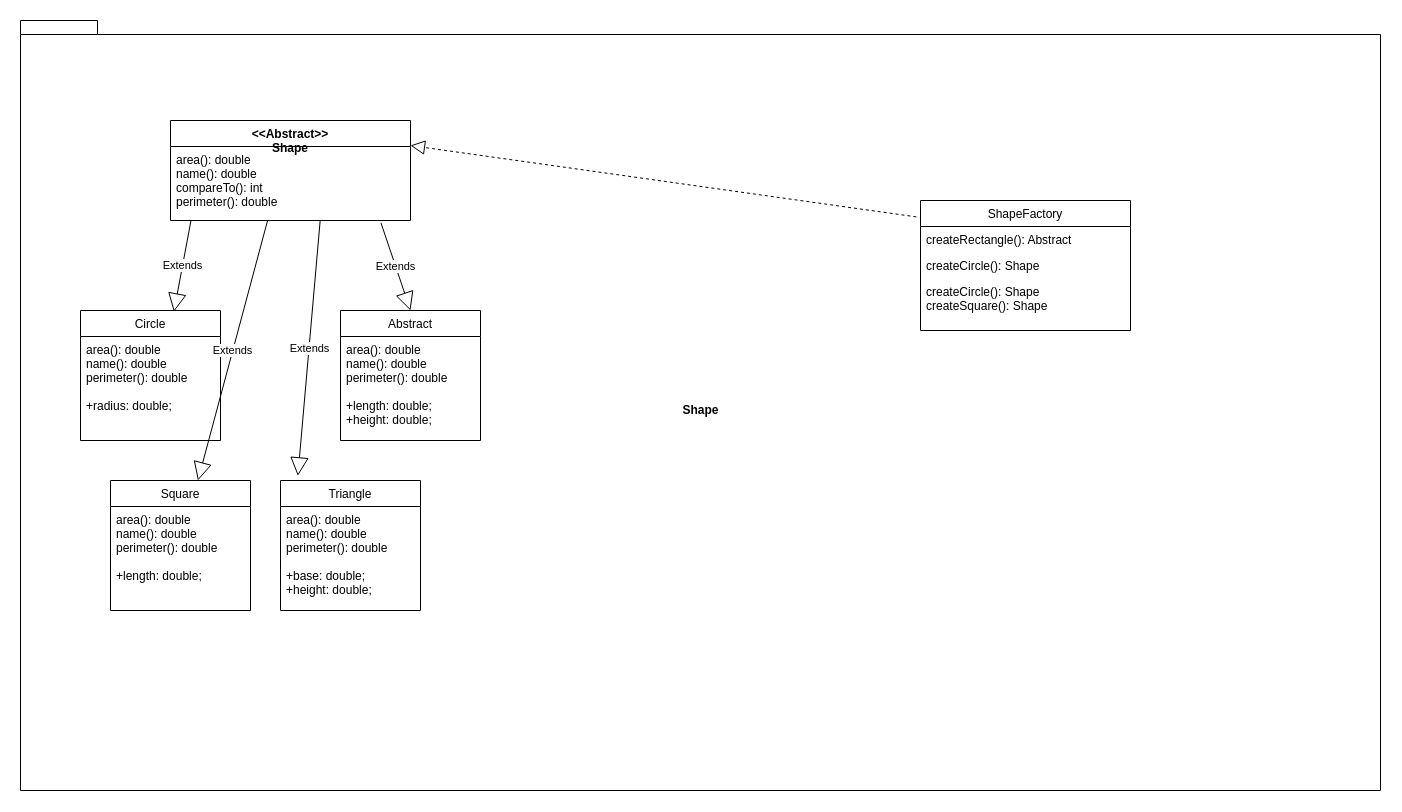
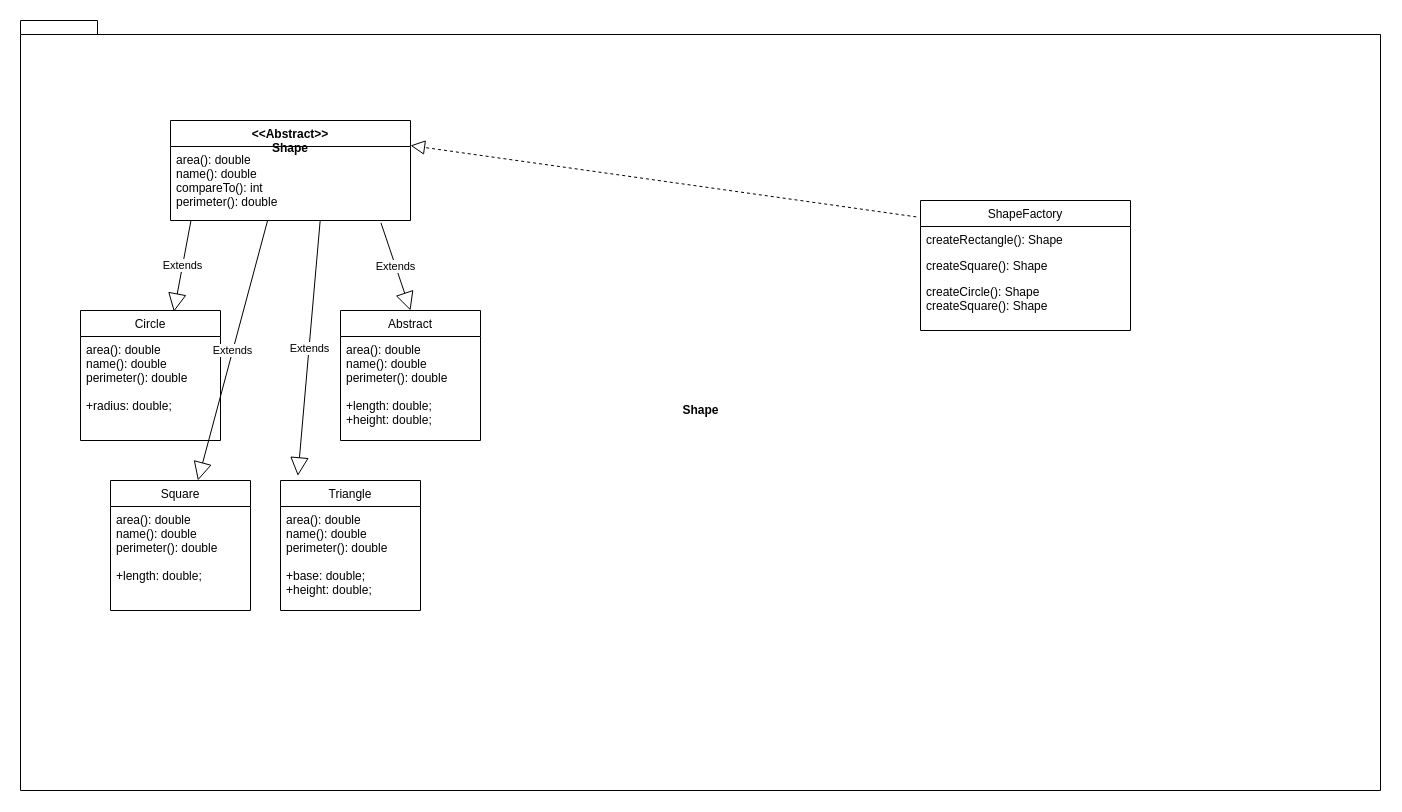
  <mxCell id="0" />
  <mxCell id="1" parent="0" />
  <mxCell id="2" value="Shape" style="shape=folder;fontStyle=1;spacingTop=10;tabWidth=40;tabHeight=14;tabPosition=left;html=1;" vertex="1" parent="1"><mxGeometry x="20" y="20" width="1360" height="770" as="geometry" /></mxCell>
  <mxCell id="3" value="&lt;&lt;Abstract&gt;&gt;&#10;Shape&#10;" style="swimlane;fontStyle=1;align=center;verticalAlign=top;childLayout=stackLayout;horizontal=1;startSize=26;horizontalStack=0;resizeParent=1;resizeParentMax=0;resizeLast=0;collapsible=1;marginBottom=0;" vertex="1" parent="1"><mxGeometry x="170" y="120" width="240" height="100" as="geometry" /></mxCell>
  <mxCell id="4" value="area(): double&#10;name(): double&#10;compareTo(): int&#10;perimeter(): double" style="text;strokeColor=none;fillColor=none;align=left;verticalAlign=top;spacingLeft=4;spacingRight=4;overflow=hidden;rotatable=0;points=[[0,0.5],[1,0.5]];portConstraint=eastwest;" vertex="1" parent="3"><mxGeometry y="26" width="240" height="74" as="geometry" /></mxCell>
  <mxCell id="5" value="Circle" style="swimlane;fontStyle=0;childLayout=stackLayout;horizontal=1;startSize=26;fillColor=none;horizontalStack=0;resizeParent=1;resizeParentMax=0;resizeLast=0;collapsible=1;marginBottom=0;" vertex="1" parent="1"><mxGeometry x="80" y="310" width="140" height="130" as="geometry" /></mxCell>
  <mxCell id="6" value="area(): double&#10;name(): double&#10;perimeter(): double&#10;&#10;+radius: double;" style="text;strokeColor=none;fillColor=none;align=left;verticalAlign=top;spacingLeft=4;spacingRight=4;overflow=hidden;rotatable=0;points=[[0,0.5],[1,0.5]];portConstraint=eastwest;" vertex="1" parent="5"><mxGeometry y="26" width="140" height="104" as="geometry" /></mxCell>
  <mxCell id="7" value="Square" style="swimlane;fontStyle=0;childLayout=stackLayout;horizontal=1;startSize=26;fillColor=none;horizontalStack=0;resizeParent=1;resizeParentMax=0;resizeLast=0;collapsible=1;marginBottom=0;" vertex="1" parent="1"><mxGeometry x="110" y="480" width="140" height="130" as="geometry" /></mxCell>
  <mxCell id="8" value="area(): double&#10;name(): double&#10;perimeter(): double&#10;&#10;+length: double;" style="text;strokeColor=none;fillColor=none;align=left;verticalAlign=top;spacingLeft=4;spacingRight=4;overflow=hidden;rotatable=0;points=[[0,0.5],[1,0.5]];portConstraint=eastwest;" vertex="1" parent="7"><mxGeometry y="26" width="140" height="104" as="geometry" /></mxCell>
  <mxCell id="9" value="Triangle" style="swimlane;fontStyle=0;childLayout=stackLayout;horizontal=1;startSize=26;fillColor=none;horizontalStack=0;resizeParent=1;resizeParentMax=0;resizeLast=0;collapsible=1;marginBottom=0;" vertex="1" parent="1"><mxGeometry x="280" y="480" width="140" height="130" as="geometry" /></mxCell>
  <mxCell id="10" value="area(): double&#10;name(): double&#10;perimeter(): double&#10;&#10;+base: double;&#10;+height: double;" style="text;strokeColor=none;fillColor=none;align=left;verticalAlign=top;spacingLeft=4;spacingRight=4;overflow=hidden;rotatable=0;points=[[0,0.5],[1,0.5]];portConstraint=eastwest;" vertex="1" parent="9"><mxGeometry y="26" width="140" height="104" as="geometry" /></mxCell>
  <mxCell id="11" value="Abstract" style="swimlane;fontStyle=0;childLayout=stackLayout;horizontal=1;startSize=26;fillColor=none;horizontalStack=0;resizeParent=1;resizeParentMax=0;resizeLast=0;collapsible=1;marginBottom=0;" vertex="1" parent="1"><mxGeometry x="340" y="310" width="140" height="130" as="geometry" /></mxCell>
  <mxCell id="12" value="area(): double&#10;name(): double&#10;perimeter(): double&#10;&#10;+length: double;&#10;+height: double;" style="text;strokeColor=none;fillColor=none;align=left;verticalAlign=top;spacingLeft=4;spacingRight=4;overflow=hidden;rotatable=0;points=[[0,0.5],[1,0.5]];portConstraint=eastwest;" vertex="1" parent="11"><mxGeometry y="26" width="140" height="104" as="geometry" /></mxCell>
  <mxCell id="13" value="Extends" style="endArrow=block;endSize=16;endFill=0;html=1;entryX=0.5;entryY=0;entryDx=0;entryDy=0;exitX=0.877;exitY=1.032;exitDx=0;exitDy=0;exitPerimeter=0;" edge="1" parent="1" source="4" target="11"><mxGeometry width="160" relative="1" as="geometry"><mxPoint x="490" y="220" as="sourcePoint" /><mxPoint x="650" y="220" as="targetPoint" /></mxGeometry></mxCell>
  <mxCell id="14" value="Extends" style="endArrow=block;endSize=16;endFill=0;html=1;entryX=0.667;entryY=0.01;entryDx=0;entryDy=0;exitX=0.877;exitY=1.032;exitDx=0;exitDy=0;exitPerimeter=0;entryPerimeter=0;" edge="1" parent="1" target="5"><mxGeometry width="160" relative="1" as="geometry"><mxPoint x="190.48" y="219.998" as="sourcePoint" /><mxPoint x="220" y="307.63" as="targetPoint" /></mxGeometry></mxCell>
  <mxCell id="15" value="Extends" style="endArrow=block;endSize=16;endFill=0;html=1;exitX=0.877;exitY=1.032;exitDx=0;exitDy=0;exitPerimeter=0;" edge="1" parent="1" target="7"><mxGeometry width="160" relative="1" as="geometry"><mxPoint x="267.1" y="219.998" as="sourcePoint" /><mxPoint x="250" y="311.3" as="targetPoint" /></mxGeometry></mxCell>
  <mxCell id="16" value="Extends" style="endArrow=block;endSize=16;endFill=0;html=1;exitX=0.877;exitY=1.032;exitDx=0;exitDy=0;exitPerimeter=0;entryX=0.124;entryY=-0.036;entryDx=0;entryDy=0;entryPerimeter=0;" edge="1" parent="1" target="9"><mxGeometry width="160" relative="1" as="geometry"><mxPoint x="319.68" y="219.998" as="sourcePoint" /><mxPoint x="250" y="480" as="targetPoint" /></mxGeometry></mxCell>
  <mxCell id="17" value="ShapeFactory" style="swimlane;fontStyle=0;childLayout=stackLayout;horizontal=1;startSize=26;fillColor=none;horizontalStack=0;resizeParent=1;resizeParentMax=0;resizeLast=0;collapsible=1;marginBottom=0;" vertex="1" parent="1"><mxGeometry x="920" y="200" width="210" height="130" as="geometry" /></mxCell>
- <mxCell id="18" value="createRectangle(): Abstract" style="text;strokeColor=none;fillColor=none;align=left;verticalAlign=top;spacingLeft=4;spacingRight=4;overflow=hidden;rotatable=0;points=[[0,0.5],[1,0.5]];portConstraint=eastwest;" vertex="1" parent="17"><mxGeometry y="26" width="210" height="26" as="geometry" /></mxCell>
- <mxCell id="19" value="createCircle(): Shape" style="text;strokeColor=none;fillColor=none;align=left;verticalAlign=top;spacingLeft=4;spacingRight=4;overflow=hidden;rotatable=0;points=[[0,0.5],[1,0.5]];portConstraint=eastwest;" vertex="1" parent="17"><mxGeometry y="52" width="210" height="26" as="geometry" /></mxCell>
+ <mxCell id="18" value="createRectangle(): Shape" style="text;strokeColor=none;fillColor=none;align=left;verticalAlign=top;spacingLeft=4;spacingRight=4;overflow=hidden;rotatable=0;points=[[0,0.5],[1,0.5]];portConstraint=eastwest;" vertex="1" parent="17"><mxGeometry y="26" width="210" height="26" as="geometry" /></mxCell>
+ <mxCell id="19" value="createSquare(): Shape" style="text;strokeColor=none;fillColor=none;align=left;verticalAlign=top;spacingLeft=4;spacingRight=4;overflow=hidden;rotatable=0;points=[[0,0.5],[1,0.5]];portConstraint=eastwest;" vertex="1" parent="17"><mxGeometry y="52" width="210" height="26" as="geometry" /></mxCell>
  <mxCell id="20" value="createCircle(): Shape&#10;createSquare(): Shape&#10;" style="text;strokeColor=none;fillColor=none;align=left;verticalAlign=top;spacingLeft=4;spacingRight=4;overflow=hidden;rotatable=0;points=[[0,0.5],[1,0.5]];portConstraint=eastwest;" vertex="1" parent="17"><mxGeometry y="78" width="210" height="52" as="geometry" /></mxCell>
  <mxCell id="21" value="" style="endArrow=block;dashed=1;endFill=0;endSize=12;html=1;exitX=-0.02;exitY=0.126;exitDx=0;exitDy=0;exitPerimeter=0;entryX=1;entryY=0.25;entryDx=0;entryDy=0;" edge="1" parent="1" source="17" target="3"><mxGeometry width="160" relative="1" as="geometry"><mxPoint x="570" y="210" as="sourcePoint" /><mxPoint x="730" y="210" as="targetPoint" /></mxGeometry></mxCell>
